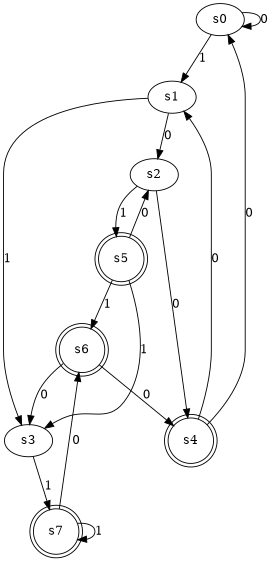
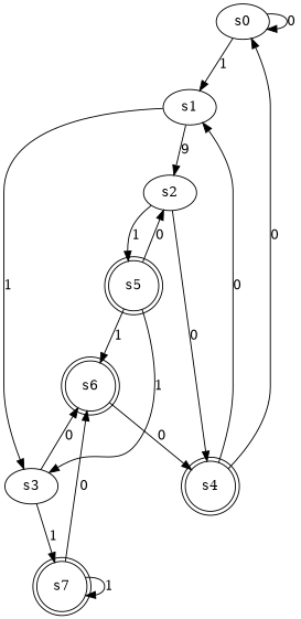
  digraph {
    n1 [label=s0]
    n2 [label=s1]
    n3 [label=s2]
    n4 [label=s3]
    n5 [label=s4 shape=doublecircle]
    n6 [label=s5 shape=doublecircle]
    n7 [label=s6 shape=doublecircle]
    n8 [label=s7 shape=doublecircle]
    n1 -> n1 [label=0]
    n1 -> n2 [label=1]
-   n2 -> n3 [label=0]
+   n2 -> n3 [label=9]
    n2 -> n4 [label=1]
    n3 -> n5 [label=0]
    n3 -> n6 [label=1]
-   n7 -> n4 [label=0]
+   n4 -> n7 [label=0]
    n4 -> n8 [label=1]
    n5 -> n1 [label=0]
    n5 -> n2 [label=0]
    n6 -> n3 [label=0]
    n6 -> n4 [label=1]
    n6 -> n7 [label=1]
    n7 -> n5 [label=0]
    n8 -> n7 [label=0]
    n8 -> n8 [label=1]
  }
